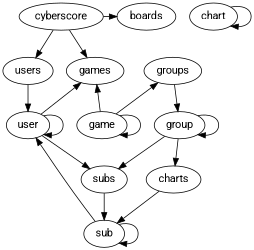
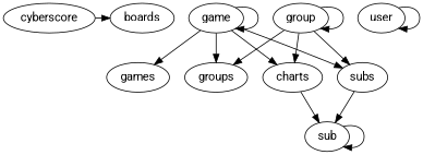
  digraph {
    fontname=Roboto
    node [fontname=Roboto]
    edge [fontname=Roboto]
    cyberscore
    boards
    games
-   users
    groups
    game
    group
    user
    charts
    subs
    sub
-   chart
    subgraph sub_1 {
      rank=same
      cyberscore
      boards
    }
    subgraph sub_2 {
      rank=same
      games
-     users
      groups
    }
    subgraph sub_3 {
      rank=same
      game
      group
      user
    }
    cyberscore -> boards
-   cyberscore -> games
-   cyberscore -> users
-   users -> user
-   groups -> group
+   group -> groups
    game -> games
    game -> groups
    game -> game
+   game -> charts
    group -> group
    group -> charts
    group -> subs
-   user -> games
    user -> user
-   user -> subs
+   game -> subs
    charts -> sub
    subs -> sub
-   sub -> user
    sub -> sub
-   chart -> chart
  }
